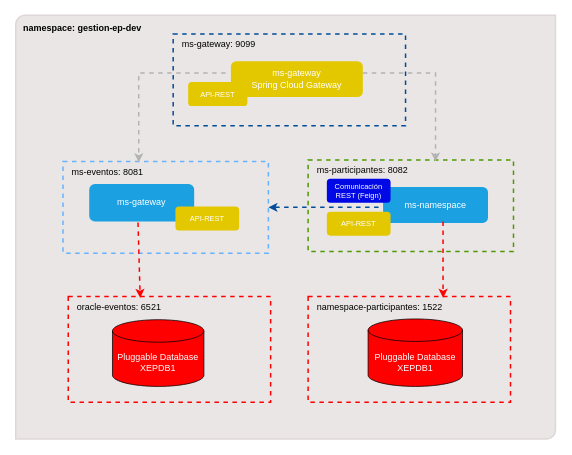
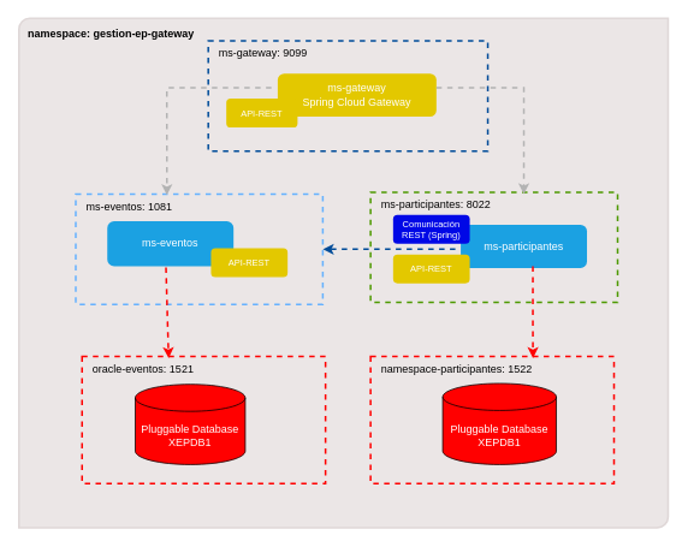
  <mxCell id="0" />
  <mxCell id="1" parent="0" />
- <mxCell id="2" value="namespace: gestion-ep-dev" style="verticalLabelPosition=bottom;verticalAlign=top;html=1;shape=mxgraph.basic.diag_round_rect;dx=6;whiteSpace=wrap;align=left;spacingLeft=20;spacingTop=-550;spacing=-10;fillColor=light-dark(#ebe6e6, #232e40);strokeColor=light-dark(#dfd7d7, #ededed);gradientColor=none;strokeWidth=2;fontStyle=1" vertex="1" parent="1"><mxGeometry x="20" y="20" width="720" height="565" as="geometry" /></mxCell>
+ <mxCell id="2" value="namespace: gestion-ep-gateway" style="verticalLabelPosition=bottom;verticalAlign=top;html=1;shape=mxgraph.basic.diag_round_rect;dx=6;whiteSpace=wrap;align=left;spacingLeft=20;spacingTop=-550;spacing=-10;fillColor=light-dark(#ebe6e6, #232e40);strokeColor=light-dark(#dfd7d7, #ededed);gradientColor=none;strokeWidth=2;fontStyle=1" vertex="1" parent="1"><mxGeometry x="20" y="20" width="720" height="565" as="geometry" /></mxCell>
  <mxCell id="3" value="&amp;nbsp; &amp;nbsp;namespace-participantes&lt;span style=&quot;background-color: transparent;&quot;&gt;: 1522&lt;/span&gt;" style="rounded=0;whiteSpace=wrap;html=1;dashed=1;strokeColor=light-dark(#ff0000, #ededed);align=left;verticalAlign=top;fillColor=none;strokeWidth=2;" vertex="1" parent="1"><mxGeometry x="410" y="395" width="270" height="141" as="geometry" /></mxCell>
- <mxCell id="4" value="&amp;nbsp; &amp;nbsp;ms-eventos: 8081" style="rounded=0;whiteSpace=wrap;html=1;dashed=1;strokeColor=light-dark(#66B2FF,#EDEDED);align=left;verticalAlign=top;fillColor=none;strokeWidth=2;" vertex="1" parent="1"><mxGeometry x="83" y="215" width="274" height="122.25" as="geometry" /></mxCell>
- <mxCell id="5" value="&amp;nbsp; &amp;nbsp;oracle-eventos&lt;span style=&quot;background-color: transparent;&quot;&gt;: 6521&lt;/span&gt;" style="rounded=0;whiteSpace=wrap;html=1;dashed=1;strokeColor=light-dark(#ff0000, #ededed);align=left;verticalAlign=top;fillColor=none;strokeWidth=2;" vertex="1" parent="1"><mxGeometry x="90" y="395" width="270" height="141" as="geometry" /></mxCell>
+ <mxCell id="4" value="&amp;nbsp; &amp;nbsp;ms-eventos: 1081" style="rounded=0;whiteSpace=wrap;html=1;dashed=1;strokeColor=light-dark(#66B2FF,#EDEDED);align=left;verticalAlign=top;fillColor=none;strokeWidth=2;" vertex="1" parent="1"><mxGeometry x="83" y="215" width="274" height="122.25" as="geometry" /></mxCell>
+ <mxCell id="5" value="&amp;nbsp; &amp;nbsp;oracle-eventos&lt;span style=&quot;background-color: transparent;&quot;&gt;: 1521&lt;/span&gt;" style="rounded=0;whiteSpace=wrap;html=1;dashed=1;strokeColor=light-dark(#ff0000, #ededed);align=left;verticalAlign=top;fillColor=none;strokeWidth=2;" vertex="1" parent="1"><mxGeometry x="90" y="395" width="270" height="141" as="geometry" /></mxCell>
  <mxCell id="6" value="Pluggable Database&lt;div&gt;XEPDB1&lt;/div&gt;" style="shape=cylinder3;whiteSpace=wrap;html=1;boundedLbl=1;backgroundOutline=1;size=15;fillColor=light-dark(#ff0000, #ededed);fontColor=#FFFFFF;" vertex="1" parent="1"><mxGeometry x="149" y="426" width="122" height="89" as="geometry" /></mxCell>
- <mxCell id="7" value="ms-gateway" style="rounded=1;whiteSpace=wrap;html=1;fillColor=#1ba1e2;fontColor=#ffffff;strokeColor=none;strokeWidth=2;" vertex="1" parent="1"><mxGeometry x="118" y="245" width="140" height="50" as="geometry" /></mxCell>
+ <mxCell id="7" value="ms-eventos" style="rounded=1;whiteSpace=wrap;html=1;fillColor=#1ba1e2;fontColor=#ffffff;strokeColor=none;strokeWidth=2;" vertex="1" parent="1"><mxGeometry x="118" y="245" width="140" height="50" as="geometry" /></mxCell>
  <mxCell id="8" value="" style="endArrow=classic;html=1;rounded=0;strokeColor=light-dark(#ff0000, #ededed);dashed=1;strokeWidth=2;exitX=0.429;exitY=1.024;exitDx=0;exitDy=0;exitPerimeter=0;entryX=0.337;entryY=0.014;entryDx=0;entryDy=0;entryPerimeter=0;spacing=2;" edge="1" parent="1"><mxGeometry width="50" height="50" relative="1" as="geometry"><mxPoint x="183.06" y="296.2" as="sourcePoint" /><mxPoint x="185.99" y="396.974" as="targetPoint" /><Array as="points" /></mxGeometry></mxCell>
  <mxCell id="9" value="API-REST" style="rounded=1;whiteSpace=wrap;html=1;fillColor=#e3c800;strokeColor=none;fontColor=light-dark(#ffffff, #ededed);fontSize=10;" vertex="1" parent="1"><mxGeometry x="233" y="275" width="85" height="32" as="geometry" /></mxCell>
- <mxCell id="10" value="&amp;nbsp; &amp;nbsp;ms-participantes: 8082" style="rounded=0;whiteSpace=wrap;html=1;dashed=1;strokeColor=light-dark(#4D9900,#EDEDED);align=left;verticalAlign=top;fillColor=none;strokeWidth=2;" vertex="1" parent="1"><mxGeometry x="410" y="212.88" width="274" height="122.25" as="geometry" /></mxCell>
- <mxCell id="11" value="ms-namespace" style="rounded=1;whiteSpace=wrap;html=1;fillColor=#1ba1e2;fontColor=#ffffff;strokeColor=none;strokeWidth=2;" vertex="1" parent="1"><mxGeometry x="510" y="249" width="140" height="47.88" as="geometry" /></mxCell>
+ <mxCell id="10" value="&amp;nbsp; &amp;nbsp;ms-participantes: 8022" style="rounded=0;whiteSpace=wrap;html=1;dashed=1;strokeColor=light-dark(#4D9900,#EDEDED);align=left;verticalAlign=top;fillColor=none;strokeWidth=2;" vertex="1" parent="1"><mxGeometry x="410" y="212.88" width="274" height="122.25" as="geometry" /></mxCell>
+ <mxCell id="11" value="ms-participantes" style="rounded=1;whiteSpace=wrap;html=1;fillColor=#1ba1e2;fontColor=#ffffff;strokeColor=none;strokeWidth=2;" vertex="1" parent="1"><mxGeometry x="510" y="249" width="140" height="47.88" as="geometry" /></mxCell>
  <mxCell id="12" value="API-REST" style="rounded=1;whiteSpace=wrap;html=1;fillColor=#e3c800;strokeColor=none;fontColor=light-dark(#ffffff, #ededed);fontSize=10;" vertex="1" parent="1"><mxGeometry x="435" y="281.88" width="85" height="32" as="geometry" /></mxCell>
- <mxCell id="13" value="Comunicación REST (Feign)" style="rounded=1;whiteSpace=wrap;html=1;fillColor=light-dark(#0008e6, #675000);strokeColor=none;fontColor=light-dark(#ffffff, #ededed);fontSize=10;" vertex="1" parent="1"><mxGeometry x="435" y="238" width="85" height="32" as="geometry" /></mxCell>
+ <mxCell id="13" value="Comunicación REST (Spring)" style="rounded=1;whiteSpace=wrap;html=1;fillColor=light-dark(#0008e6, #675000);strokeColor=none;fontColor=light-dark(#ffffff, #ededed);fontSize=10;" vertex="1" parent="1"><mxGeometry x="435" y="238" width="85" height="32" as="geometry" /></mxCell>
  <mxCell id="14" value="&amp;nbsp; &amp;nbsp;ms-gateway: 9099" style="rounded=0;whiteSpace=wrap;html=1;dashed=1;strokeColor=light-dark(#004C99,#EDEDED);align=left;verticalAlign=top;fillColor=none;strokeWidth=2;" vertex="1" parent="1"><mxGeometry x="230" y="45" width="310" height="122.25" as="geometry" /></mxCell>
  <mxCell id="15" value="ms-gateway&lt;div&gt;Spring Cloud Gateway&lt;/div&gt;" style="rounded=1;whiteSpace=wrap;html=1;fillColor=#e3c800;fontColor=#ffffff;strokeColor=none;strokeWidth=2;" vertex="1" parent="1"><mxGeometry x="307" y="81.12" width="176" height="47.88" as="geometry" /></mxCell>
  <mxCell id="16" value="API-REST" style="rounded=1;whiteSpace=wrap;html=1;fillColor=#e3c800;strokeColor=none;fontColor=light-dark(#ffffff, #ededed);fontSize=10;" vertex="1" parent="1"><mxGeometry x="250" y="109" width="79" height="32" as="geometry" /></mxCell>
  <mxCell id="17" value="" style="endArrow=classic;html=1;rounded=0;entryX=0.369;entryY=0.008;entryDx=0;entryDy=0;entryPerimeter=0;dashed=1;strokeWidth=2;strokeColor=#B3B3B3;" edge="1" parent="1" target="4"><mxGeometry width="50" height="50" relative="1" as="geometry"><mxPoint x="300" y="97" as="sourcePoint" /><mxPoint x="226" y="167.25" as="targetPoint" /><Array as="points"><mxPoint x="184" y="97" /></Array></mxGeometry></mxCell>
  <mxCell id="18" value="" style="endArrow=classic;html=1;rounded=0;entryX=0.369;entryY=0.008;entryDx=0;entryDy=0;entryPerimeter=0;dashed=1;strokeWidth=2;strokeColor=#B3B3B3;" edge="1" parent="1"><mxGeometry width="50" height="50" relative="1" as="geometry"><mxPoint x="483" y="97" as="sourcePoint" /><mxPoint x="580" y="215" as="targetPoint" /><Array as="points"><mxPoint x="580" y="97" /></Array></mxGeometry></mxCell>
  <mxCell id="19" value="" style="endArrow=classic;html=1;rounded=0;strokeColor=light-dark(#ff0000, #ededed);dashed=1;strokeWidth=2;exitX=0.429;exitY=1.024;exitDx=0;exitDy=0;exitPerimeter=0;entryX=0.667;entryY=0.014;entryDx=0;entryDy=0;entryPerimeter=0;" edge="1" parent="1" target="3"><mxGeometry width="50" height="50" relative="1" as="geometry"><mxPoint x="590" y="295" as="sourcePoint" /><mxPoint x="702" y="470" as="targetPoint" /><Array as="points"><mxPoint x="590" y="355" /></Array></mxGeometry></mxCell>
  <mxCell id="20" value="" style="endArrow=classic;html=1;rounded=0;entryX=1;entryY=0.5;entryDx=0;entryDy=0;dashed=1;strokeColor=#004C99;strokeWidth=2;" edge="1" parent="1" target="4"><mxGeometry width="50" height="50" relative="1" as="geometry"><mxPoint x="504" y="275.88" as="sourcePoint" /><mxPoint x="384" y="275.88" as="targetPoint" /></mxGeometry></mxCell>
  <mxCell id="21" value="Pluggable Database&lt;div&gt;XEPDB1&lt;/div&gt;" style="shape=cylinder3;whiteSpace=wrap;html=1;boundedLbl=1;backgroundOutline=1;size=15;fillColor=light-dark(#ff0000, #ededed);fontColor=#FFFFFF;" vertex="1" parent="1"><mxGeometry x="490" y="425" width="126" height="90" as="geometry" /></mxCell>
